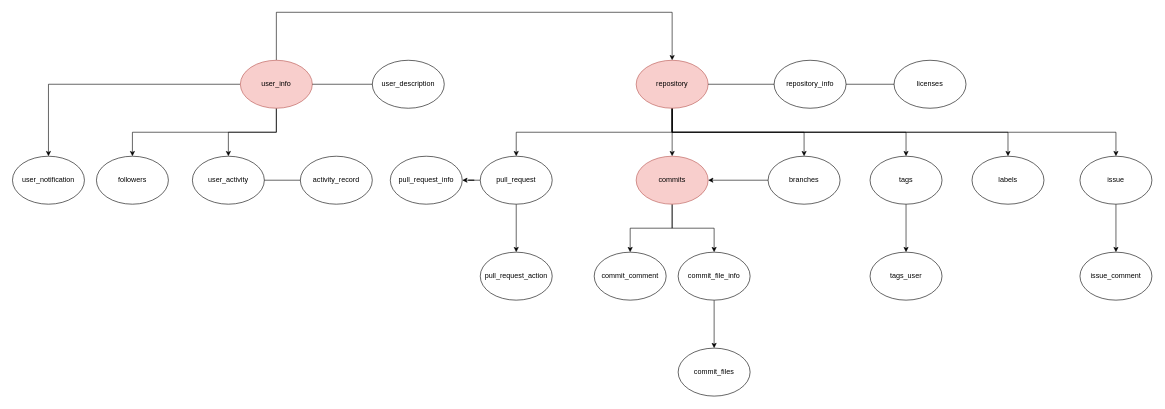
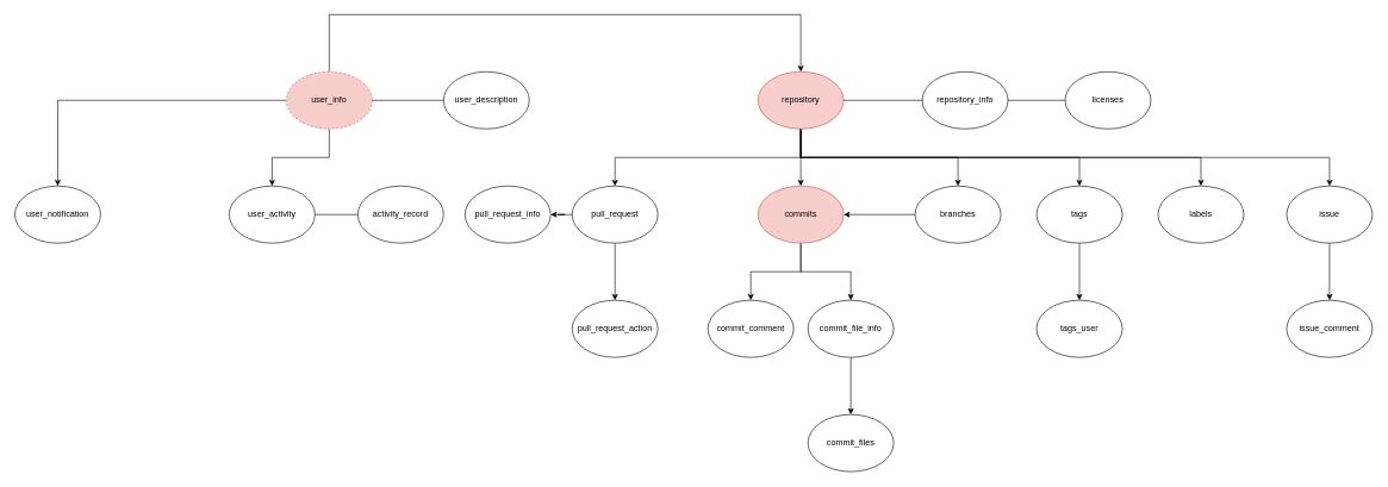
  <mxCell id="0" />
  <mxCell id="1" parent="0" />
- <mxCell id="2" value="" style="edgeStyle=orthogonalEdgeStyle;rounded=0;orthogonalLoop=1;jettySize=auto;html=1;" edge="1" parent="1" source="6" target="9"><mxGeometry relative="1" as="geometry"><Array as="points"><mxPoint x="460" y="220" /><mxPoint x="220" y="220" /></Array></mxGeometry></mxCell>
  <mxCell id="3" value="" style="edgeStyle=orthogonalEdgeStyle;rounded=0;orthogonalLoop=1;jettySize=auto;html=1;" edge="1" parent="1" source="6" target="10"><mxGeometry relative="1" as="geometry" /></mxCell>
  <mxCell id="4" value="" style="edgeStyle=orthogonalEdgeStyle;rounded=0;orthogonalLoop=1;jettySize=auto;html=1;" edge="1" parent="1" source="6" target="13"><mxGeometry relative="1" as="geometry" /></mxCell>
  <mxCell id="5" style="edgeStyle=orthogonalEdgeStyle;rounded=0;orthogonalLoop=1;jettySize=auto;html=1;" edge="1" parent="1" source="6" target="20"><mxGeometry relative="1" as="geometry"><Array as="points"><mxPoint x="460" y="20" /><mxPoint x="1120" y="20" /></Array></mxGeometry></mxCell>
- <mxCell id="6" value="user_info" style="ellipse;whiteSpace=wrap;html=1;fillColor=#f8cecc;strokeColor=#b85450;" vertex="1" parent="1"><mxGeometry x="400" y="100" width="120" height="80" as="geometry" /></mxCell>
+ <mxCell id="6" value="user_info" style="ellipse;whiteSpace=wrap;html=1;fillColor=#f8cecc;strokeColor=#b85450;dashed=1;" vertex="1" parent="1"><mxGeometry x="400" y="100" width="120" height="80" as="geometry" /></mxCell>
  <mxCell id="7" value="user_description" style="ellipse;whiteSpace=wrap;html=1;" vertex="1" parent="1"><mxGeometry x="620" y="100" width="120" height="80" as="geometry" /></mxCell>
  <mxCell id="8" value="" style="endArrow=none;html=1;rounded=0;entryX=0;entryY=0.5;entryDx=0;entryDy=0;exitX=1;exitY=0.5;exitDx=0;exitDy=0;" edge="1" parent="1" source="6" target="7"><mxGeometry width="50" height="50" relative="1" as="geometry"><mxPoint x="440" y="160" as="sourcePoint" /><mxPoint x="490" y="110" as="targetPoint" /></mxGeometry></mxCell>
- <mxCell id="9" value="followers" style="ellipse;whiteSpace=wrap;html=1;" vertex="1" parent="1"><mxGeometry x="160" y="260" width="120" height="80" as="geometry" /></mxCell>
  <mxCell id="10" value="user_activity" style="ellipse;whiteSpace=wrap;html=1;" vertex="1" parent="1"><mxGeometry x="320" y="260" width="120" height="80" as="geometry" /></mxCell>
  <mxCell id="11" value="activity_record" style="ellipse;whiteSpace=wrap;html=1;" vertex="1" parent="1"><mxGeometry x="500" y="260" width="120" height="80" as="geometry" /></mxCell>
  <mxCell id="12" value="" style="endArrow=none;html=1;rounded=0;entryX=0;entryY=0.5;entryDx=0;entryDy=0;exitX=1;exitY=0.5;exitDx=0;exitDy=0;" edge="1" parent="1" source="10" target="11"><mxGeometry width="50" height="50" relative="1" as="geometry"><mxPoint x="440" y="160" as="sourcePoint" /><mxPoint x="490" y="110" as="targetPoint" /></mxGeometry></mxCell>
  <mxCell id="13" value="user_notification" style="ellipse;whiteSpace=wrap;html=1;" vertex="1" parent="1"><mxGeometry x="20" y="260" width="120" height="80" as="geometry" /></mxCell>
  <mxCell id="14" value="" style="edgeStyle=orthogonalEdgeStyle;rounded=0;orthogonalLoop=1;jettySize=auto;html=1;" edge="1" parent="1" source="20" target="24"><mxGeometry relative="1" as="geometry"><Array as="points"><mxPoint x="1120" y="220" /><mxPoint x="1510" y="220" /></Array></mxGeometry></mxCell>
  <mxCell id="15" value="" style="edgeStyle=orthogonalEdgeStyle;rounded=0;orthogonalLoop=1;jettySize=auto;html=1;" edge="1" parent="1" source="20" target="27"><mxGeometry relative="1" as="geometry"><Array as="points"><mxPoint x="1120" y="220" /><mxPoint x="1860" y="220" /></Array></mxGeometry></mxCell>
  <mxCell id="16" value="" style="edgeStyle=orthogonalEdgeStyle;rounded=0;orthogonalLoop=1;jettySize=auto;html=1;" edge="1" parent="1" source="20" target="29"><mxGeometry relative="1" as="geometry"><Array as="points"><mxPoint x="1120" y="220" /><mxPoint x="1680" y="220" /></Array></mxGeometry></mxCell>
  <mxCell id="17" value="" style="edgeStyle=orthogonalEdgeStyle;rounded=0;orthogonalLoop=1;jettySize=auto;html=1;" edge="1" parent="1" source="20" target="32"><mxGeometry relative="1" as="geometry"><Array as="points"><mxPoint x="1120" y="220" /><mxPoint x="860" y="220" /></Array></mxGeometry></mxCell>
  <mxCell id="18" value="" style="edgeStyle=orthogonalEdgeStyle;rounded=0;orthogonalLoop=1;jettySize=auto;html=1;" edge="1" parent="1" source="20" target="37"><mxGeometry relative="1" as="geometry" /></mxCell>
  <mxCell id="19" value="" style="edgeStyle=orthogonalEdgeStyle;rounded=0;orthogonalLoop=1;jettySize=auto;html=1;" edge="1" parent="1" source="20" target="43"><mxGeometry relative="1" as="geometry"><Array as="points"><mxPoint x="1120" y="220" /><mxPoint x="1340" y="220" /></Array></mxGeometry></mxCell>
  <mxCell id="20" value="repository" style="ellipse;whiteSpace=wrap;html=1;fillColor=#f8cecc;strokeColor=#b85450;" vertex="1" parent="1"><mxGeometry x="1060" y="100" width="120" height="80" as="geometry" /></mxCell>
  <mxCell id="21" value="repository_info" style="ellipse;whiteSpace=wrap;html=1;" vertex="1" parent="1"><mxGeometry x="1290" y="100" width="120" height="80" as="geometry" /></mxCell>
  <mxCell id="22" value="" style="endArrow=none;html=1;rounded=0;entryX=0;entryY=0.5;entryDx=0;entryDy=0;" edge="1" parent="1" source="20" target="21"><mxGeometry width="50" height="50" relative="1" as="geometry"><mxPoint x="1180" y="190" as="sourcePoint" /><mxPoint x="1250.711" y="140" as="targetPoint" /></mxGeometry></mxCell>
  <mxCell id="23" value="" style="edgeStyle=orthogonalEdgeStyle;rounded=0;orthogonalLoop=1;jettySize=auto;html=1;" edge="1" parent="1" source="24" target="25"><mxGeometry relative="1" as="geometry"><Array as="points"><mxPoint x="1510" y="340" /><mxPoint x="1510" y="340" /></Array></mxGeometry></mxCell>
  <mxCell id="24" value="tags" style="ellipse;whiteSpace=wrap;html=1;" vertex="1" parent="1"><mxGeometry x="1450" y="260" width="120" height="80" as="geometry" /></mxCell>
  <mxCell id="25" value="tags_user" style="ellipse;whiteSpace=wrap;html=1;" vertex="1" parent="1"><mxGeometry x="1450" y="420" width="120" height="80" as="geometry" /></mxCell>
  <mxCell id="26" value="" style="edgeStyle=orthogonalEdgeStyle;rounded=0;orthogonalLoop=1;jettySize=auto;html=1;" edge="1" parent="1" source="27" target="28"><mxGeometry relative="1" as="geometry" /></mxCell>
  <mxCell id="27" value="issue" style="ellipse;whiteSpace=wrap;html=1;" vertex="1" parent="1"><mxGeometry x="1800" y="260" width="120" height="80" as="geometry" /></mxCell>
  <mxCell id="28" value="issue_comment" style="ellipse;whiteSpace=wrap;html=1;" vertex="1" parent="1"><mxGeometry x="1800" y="420" width="120" height="80" as="geometry" /></mxCell>
  <mxCell id="29" value="labels" style="ellipse;whiteSpace=wrap;html=1;" vertex="1" parent="1"><mxGeometry x="1620" y="260" width="120" height="80" as="geometry" /></mxCell>
  <mxCell id="30" value="" style="edgeStyle=orthogonalEdgeStyle;rounded=0;orthogonalLoop=1;jettySize=auto;html=1;" edge="1" parent="1" source="32" target="33"><mxGeometry relative="1" as="geometry" /></mxCell>
  <mxCell id="31" value="" style="edgeStyle=orthogonalEdgeStyle;rounded=0;orthogonalLoop=1;jettySize=auto;html=1;" edge="1" parent="1" source="32" target="34"><mxGeometry relative="1" as="geometry" /></mxCell>
  <mxCell id="32" value="pull_request" style="ellipse;whiteSpace=wrap;html=1;" vertex="1" parent="1"><mxGeometry x="800" y="260" width="120" height="80" as="geometry" /></mxCell>
  <mxCell id="33" value="pull_request_info" style="ellipse;whiteSpace=wrap;html=1;" vertex="1" parent="1"><mxGeometry x="650" y="260" width="120" height="80" as="geometry" /></mxCell>
  <mxCell id="34" value="pull_request_action" style="ellipse;whiteSpace=wrap;html=1;" vertex="1" parent="1"><mxGeometry x="800" y="420" width="120" height="80" as="geometry" /></mxCell>
  <mxCell id="35" value="" style="edgeStyle=orthogonalEdgeStyle;rounded=0;orthogonalLoop=1;jettySize=auto;html=1;" edge="1" parent="1" source="37" target="39"><mxGeometry relative="1" as="geometry" /></mxCell>
  <mxCell id="36" value="" style="edgeStyle=orthogonalEdgeStyle;rounded=0;orthogonalLoop=1;jettySize=auto;html=1;" edge="1" parent="1" source="37" target="41"><mxGeometry relative="1" as="geometry" /></mxCell>
  <mxCell id="37" value="commits" style="ellipse;whiteSpace=wrap;html=1;fillColor=#f8cecc;strokeColor=#b85450;" vertex="1" parent="1"><mxGeometry x="1060" y="260" width="120" height="80" as="geometry" /></mxCell>
  <mxCell id="38" value="" style="edgeStyle=orthogonalEdgeStyle;rounded=0;orthogonalLoop=1;jettySize=auto;html=1;" edge="1" parent="1" source="39" target="40"><mxGeometry relative="1" as="geometry" /></mxCell>
  <mxCell id="39" value="commit_file_info" style="ellipse;whiteSpace=wrap;html=1;" vertex="1" parent="1"><mxGeometry x="1130" y="420" width="120" height="80" as="geometry" /></mxCell>
  <mxCell id="40" value="commit_files" style="ellipse;whiteSpace=wrap;html=1;" vertex="1" parent="1"><mxGeometry x="1130" y="580" width="120" height="80" as="geometry" /></mxCell>
  <mxCell id="41" value="commit_comment" style="ellipse;whiteSpace=wrap;html=1;" vertex="1" parent="1"><mxGeometry x="990" y="420" width="120" height="80" as="geometry" /></mxCell>
  <mxCell id="42" style="edgeStyle=orthogonalEdgeStyle;rounded=0;orthogonalLoop=1;jettySize=auto;html=1;" edge="1" parent="1" source="43" target="37"><mxGeometry relative="1" as="geometry" /></mxCell>
  <mxCell id="43" value="branches" style="ellipse;whiteSpace=wrap;html=1;" vertex="1" parent="1"><mxGeometry x="1280" y="260" width="120" height="80" as="geometry" /></mxCell>
  <mxCell id="44" value="licenses" style="ellipse;whiteSpace=wrap;html=1;" vertex="1" parent="1"><mxGeometry x="1490" y="100" width="120" height="80" as="geometry" /></mxCell>
  <mxCell id="45" value="" style="endArrow=none;html=1;rounded=0;entryX=0;entryY=0.5;entryDx=0;entryDy=0;exitX=1;exitY=0.5;exitDx=0;exitDy=0;" edge="1" parent="1" source="21" target="44"><mxGeometry width="50" height="50" relative="1" as="geometry"><mxPoint x="1210" y="350" as="sourcePoint" /><mxPoint x="1260" y="300" as="targetPoint" /></mxGeometry></mxCell>
